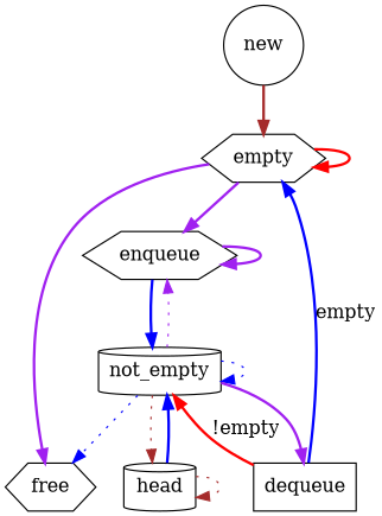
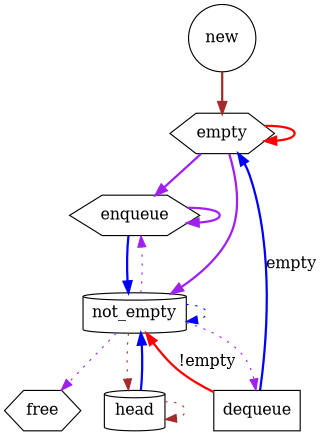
  digraph {
    node [shape=hexagon]
    edge [color=purple style=bold]
    new [shape=circle]
    empty
    free
    enqueue
    not_empty [shape=cylinder]
    dequeue [shape=box]
    head [shape=cylinder]
    new -> empty [color=brown]
    empty -> empty [color=red]
-   empty -> free
+   empty -> not_empty
    empty -> enqueue
    enqueue -> enqueue
    enqueue -> not_empty [color=blue]
-   not_empty -> free [color=blue style=dotted]
+   not_empty -> free [style=dotted]
    not_empty -> enqueue [style=dotted]
    not_empty -> not_empty [color=blue style=dotted]
-   not_empty -> dequeue
+   not_empty -> dequeue [style=dotted]
    not_empty -> head [color=brown style=dotted]
    dequeue -> empty [color=blue label=empty]
    dequeue -> not_empty [color=red label="!empty"]
    head -> not_empty [color=blue]
    head -> head [color=brown style=dotted]
  }
